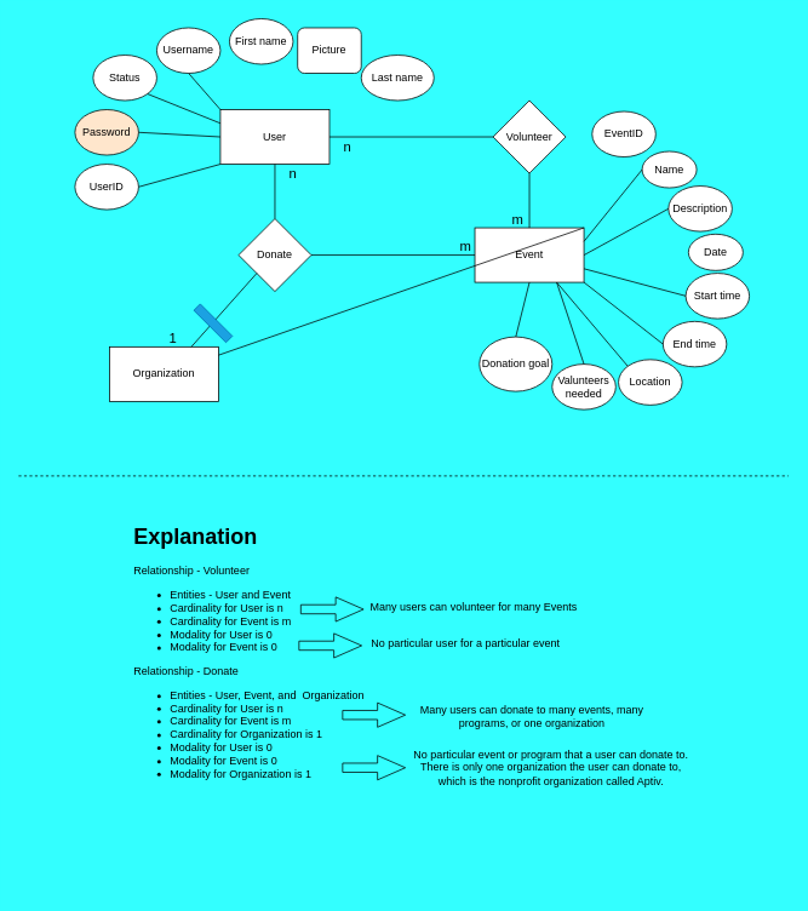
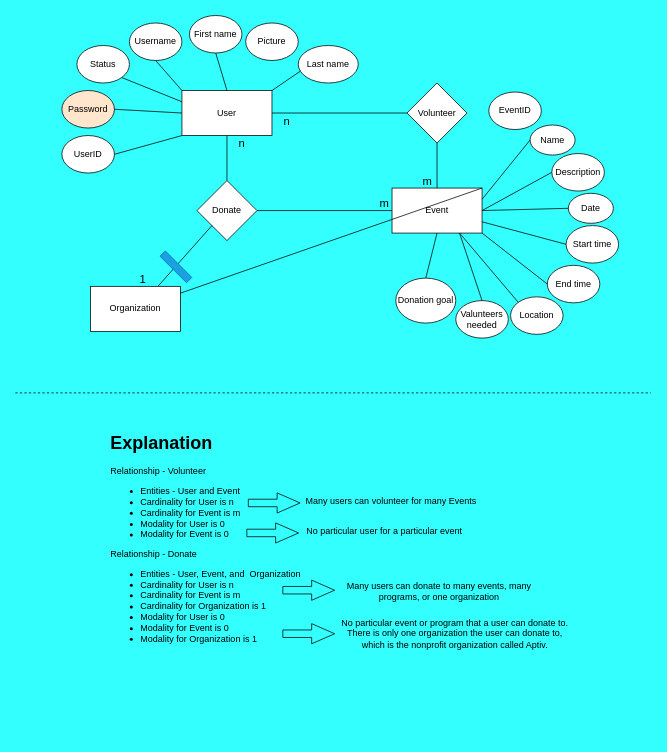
  <mxCell id="0" />
  <mxCell id="1" parent="0" />
  <mxCell id="2" value="User" style="rounded=0;whiteSpace=wrap;html=1;" parent="1" vertex="1"><mxGeometry x="242" y="120" width="120" height="60" as="geometry" /></mxCell>
  <mxCell id="3" value="First name" style="ellipse;whiteSpace=wrap;html=1;" parent="1" vertex="1"><mxGeometry x="252" y="20" width="70" height="50" as="geometry" /></mxCell>
  <mxCell id="4" value="Last name" style="ellipse;whiteSpace=wrap;html=1;" parent="1" vertex="1"><mxGeometry x="397" y="60" width="80" height="50" as="geometry" /></mxCell>
  <mxCell id="5" value="Password" style="ellipse;whiteSpace=wrap;html=1;fillColor=#ffe6cc;" parent="1" vertex="1"><mxGeometry x="82" y="120" width="70" height="50" as="geometry" /></mxCell>
  <mxCell id="6" value="Username" style="ellipse;whiteSpace=wrap;html=1;" parent="1" vertex="1"><mxGeometry x="172" y="30" width="70" height="50" as="geometry" /></mxCell>
- <mxCell id="7" value="Picture" style="whiteSpace=wrap;html=1;rounded=1;" parent="1" vertex="1"><mxGeometry x="327" y="30" width="70" height="50" as="geometry" /></mxCell>
+ <mxCell id="7" value="Picture" style="ellipse;whiteSpace=wrap;html=1;" parent="1" vertex="1"><mxGeometry x="327" y="30" width="70" height="50" as="geometry" /></mxCell>
  <mxCell id="8" value="UserID" style="ellipse;whiteSpace=wrap;html=1;" parent="1" vertex="1"><mxGeometry x="82" y="180" width="70" height="50" as="geometry" /></mxCell>
+ <mxCell id="9" value="" style="endArrow=none;html=1;entryX=0.038;entryY=0.681;entryDx=0;entryDy=0;exitX=1;exitY=0;exitDx=0;exitDy=0;entryPerimeter=0;" parent="1" source="2" target="4" edge="1"><mxGeometry width="50" height="50" relative="1" as="geometry"><mxPoint x="432" y="150" as="sourcePoint" /><mxPoint x="447" y="80" as="targetPoint" /></mxGeometry></mxCell>
+ <mxCell id="10" value="" style="endArrow=none;html=1;entryX=0.5;entryY=1;entryDx=0;entryDy=0;exitX=0.5;exitY=0;exitDx=0;exitDy=0;" parent="1" source="2" target="3" edge="1"><mxGeometry width="50" height="50" relative="1" as="geometry"><mxPoint x="482" y="440" as="sourcePoint" /><mxPoint x="532" y="390" as="targetPoint" /></mxGeometry></mxCell>
  <mxCell id="11" value="" style="endArrow=none;html=1;entryX=0.5;entryY=1;entryDx=0;entryDy=0;exitX=0;exitY=0;exitDx=0;exitDy=0;" parent="1" source="2" target="6" edge="1"><mxGeometry width="50" height="50" relative="1" as="geometry"><mxPoint x="482" y="440" as="sourcePoint" /><mxPoint x="532" y="390" as="targetPoint" /></mxGeometry></mxCell>
  <mxCell id="12" value="" style="endArrow=none;html=1;entryX=1;entryY=0.5;entryDx=0;entryDy=0;exitX=0;exitY=0.5;exitDx=0;exitDy=0;" parent="1" source="2" target="5" edge="1"><mxGeometry width="50" height="50" relative="1" as="geometry"><mxPoint x="482" y="440" as="sourcePoint" /><mxPoint x="532" y="390" as="targetPoint" /></mxGeometry></mxCell>
  <mxCell id="13" value="" style="endArrow=none;html=1;exitX=1;exitY=0.5;exitDx=0;exitDy=0;entryX=0;entryY=1;entryDx=0;entryDy=0;" parent="1" source="8" target="2" edge="1"><mxGeometry width="50" height="50" relative="1" as="geometry"><mxPoint x="482" y="440" as="sourcePoint" /><mxPoint x="532" y="390" as="targetPoint" /></mxGeometry></mxCell>
  <mxCell id="14" value="Volunteer" style="rhombus;whiteSpace=wrap;html=1;" parent="1" vertex="1"><mxGeometry x="542" y="110" width="80" height="80" as="geometry" /></mxCell>
  <mxCell id="15" value="" style="endArrow=none;html=1;exitX=1;exitY=0.5;exitDx=0;exitDy=0;entryX=0;entryY=0.5;entryDx=0;entryDy=0;" parent="1" source="2" target="14" edge="1"><mxGeometry width="50" height="50" relative="1" as="geometry"><mxPoint x="482" y="440" as="sourcePoint" /><mxPoint x="532" y="390" as="targetPoint" /></mxGeometry></mxCell>
  <mxCell id="16" value="Event" style="rounded=0;whiteSpace=wrap;html=1;" parent="1" vertex="1"><mxGeometry x="522" y="250" width="120" height="60" as="geometry" /></mxCell>
  <mxCell id="17" value="" style="endArrow=none;html=1;entryX=0.5;entryY=1;entryDx=0;entryDy=0;exitX=0.5;exitY=0;exitDx=0;exitDy=0;startArrow=none;" parent="1" source="16" target="14" edge="1"><mxGeometry width="50" height="50" relative="1" as="geometry"><mxPoint x="482" y="440" as="sourcePoint" /><mxPoint x="532" y="390" as="targetPoint" /></mxGeometry></mxCell>
  <mxCell id="18" value="Donate" style="rhombus;whiteSpace=wrap;html=1;" parent="1" vertex="1"><mxGeometry x="262" y="240" width="80" height="80" as="geometry" /></mxCell>
  <mxCell id="19" value="" style="endArrow=none;html=1;entryX=0.5;entryY=1;entryDx=0;entryDy=0;exitX=0.5;exitY=0;exitDx=0;exitDy=0;" parent="1" source="18" target="2" edge="1"><mxGeometry width="50" height="50" relative="1" as="geometry"><mxPoint x="482" y="440" as="sourcePoint" /><mxPoint x="532" y="390" as="targetPoint" /></mxGeometry></mxCell>
  <mxCell id="20" value="" style="endArrow=none;html=1;exitX=1;exitY=0.5;exitDx=0;exitDy=0;entryX=0;entryY=0.5;entryDx=0;entryDy=0;" parent="1" source="18" target="16" edge="1"><mxGeometry width="50" height="50" relative="1" as="geometry"><mxPoint x="482" y="440" as="sourcePoint" /><mxPoint x="532" y="390" as="targetPoint" /></mxGeometry></mxCell>
  <mxCell id="21" value="Status" style="ellipse;whiteSpace=wrap;html=1;" parent="1" vertex="1"><mxGeometry x="102" y="60" width="70" height="50" as="geometry" /></mxCell>
  <mxCell id="22" value="" style="endArrow=none;html=1;exitX=1;exitY=1;exitDx=0;exitDy=0;entryX=0;entryY=0.25;entryDx=0;entryDy=0;" parent="1" source="21" target="2" edge="1"><mxGeometry width="50" height="50" relative="1" as="geometry"><mxPoint x="482" y="440" as="sourcePoint" /><mxPoint x="532" y="390" as="targetPoint" /></mxGeometry></mxCell>
  <mxCell id="23" value="Organization" style="rounded=0;whiteSpace=wrap;html=1;" parent="1" vertex="1"><mxGeometry x="120" y="381" width="120" height="60" as="geometry" /></mxCell>
  <mxCell id="24" value="" style="endArrow=none;html=1;entryX=0;entryY=1;entryDx=0;entryDy=0;exitX=0.75;exitY=0;exitDx=0;exitDy=0;" parent="1" source="23" target="18" edge="1"><mxGeometry width="50" height="50" relative="1" as="geometry"><mxPoint x="482" y="440" as="sourcePoint" /><mxPoint x="532" y="390" as="targetPoint" /></mxGeometry></mxCell>
  <mxCell id="25" value="EventID" style="ellipse;whiteSpace=wrap;html=1;" parent="1" vertex="1"><mxGeometry x="651" y="122" width="70" height="50" as="geometry" /></mxCell>
  <mxCell id="26" value="Name" style="ellipse;whiteSpace=wrap;html=1;" parent="1" vertex="1"><mxGeometry x="706" y="166" width="60" height="40" as="geometry" /></mxCell>
  <mxCell id="27" value="Description" style="ellipse;whiteSpace=wrap;html=1;" parent="1" vertex="1"><mxGeometry x="735" y="204" width="70" height="50" as="geometry" /></mxCell>
  <mxCell id="28" value="Start time" style="ellipse;whiteSpace=wrap;html=1;" parent="1" vertex="1"><mxGeometry x="754" y="300" width="70" height="50" as="geometry" /></mxCell>
  <mxCell id="29" value="Valunteers needed" style="ellipse;whiteSpace=wrap;html=1;" parent="1" vertex="1"><mxGeometry x="607" y="400" width="70" height="50" as="geometry" /></mxCell>
  <mxCell id="30" value="Location" style="ellipse;whiteSpace=wrap;html=1;" parent="1" vertex="1"><mxGeometry x="680" y="395" width="70" height="50" as="geometry" /></mxCell>
  <mxCell id="31" value="End time" style="ellipse;whiteSpace=wrap;html=1;" parent="1" vertex="1"><mxGeometry x="729" y="353" width="70" height="50" as="geometry" /></mxCell>
  <mxCell id="32" value="Donation goal" style="ellipse;whiteSpace=wrap;html=1;" parent="1" vertex="1"><mxGeometry x="527" y="370" width="80" height="60" as="geometry" /></mxCell>
  <mxCell id="33" value="" style="endArrow=none;html=1;entryX=0.5;entryY=1;entryDx=0;entryDy=0;exitX=0.5;exitY=0;exitDx=0;exitDy=0;" parent="1" source="32" target="16" edge="1"><mxGeometry width="50" height="50" relative="1" as="geometry"><mxPoint x="562" y="380" as="sourcePoint" /><mxPoint x="612" y="330" as="targetPoint" /></mxGeometry></mxCell>
  <mxCell id="34" value="" style="endArrow=none;html=1;entryX=0.5;entryY=0;entryDx=0;entryDy=0;exitX=0.75;exitY=1;exitDx=0;exitDy=0;" parent="1" source="16" target="29" edge="1"><mxGeometry width="50" height="50" relative="1" as="geometry"><mxPoint x="632" y="330" as="sourcePoint" /><mxPoint x="532" y="390" as="targetPoint" /></mxGeometry></mxCell>
  <mxCell id="35" value="" style="endArrow=none;html=1;entryX=0;entryY=0;entryDx=0;entryDy=0;exitX=0.75;exitY=1;exitDx=0;exitDy=0;" parent="1" source="16" target="30" edge="1"><mxGeometry width="50" height="50" relative="1" as="geometry"><mxPoint x="632" y="330" as="sourcePoint" /><mxPoint x="532" y="390" as="targetPoint" /></mxGeometry></mxCell>
  <mxCell id="36" value="" style="endArrow=none;html=1;entryX=0;entryY=0.5;entryDx=0;entryDy=0;exitX=1;exitY=1;exitDx=0;exitDy=0;" parent="1" source="16" target="31" edge="1"><mxGeometry width="50" height="50" relative="1" as="geometry"><mxPoint x="482" y="440" as="sourcePoint" /><mxPoint x="532" y="390" as="targetPoint" /></mxGeometry></mxCell>
  <mxCell id="37" value="" style="endArrow=none;html=1;entryX=0;entryY=0.5;entryDx=0;entryDy=0;exitX=1;exitY=0.75;exitDx=0;exitDy=0;" parent="1" source="16" target="28" edge="1"><mxGeometry width="50" height="50" relative="1" as="geometry"><mxPoint x="482" y="440" as="sourcePoint" /><mxPoint x="532" y="390" as="targetPoint" /></mxGeometry></mxCell>
  <mxCell id="38" value="" style="endArrow=none;html=1;entryX=0;entryY=0.5;entryDx=0;entryDy=0;exitX=1;exitY=0.5;exitDx=0;exitDy=0;" parent="1" source="16" target="27" edge="1"><mxGeometry width="50" height="50" relative="1" as="geometry"><mxPoint x="652" y="370" as="sourcePoint" /><mxPoint x="702" y="320" as="targetPoint" /></mxGeometry></mxCell>
  <mxCell id="39" value="" style="endArrow=none;html=1;entryX=0;entryY=0.5;entryDx=0;entryDy=0;exitX=1;exitY=0.25;exitDx=0;exitDy=0;" parent="1" source="16" target="26" edge="1"><mxGeometry width="50" height="50" relative="1" as="geometry"><mxPoint x="482" y="440" as="sourcePoint" /><mxPoint x="532" y="390" as="targetPoint" /></mxGeometry></mxCell>
  <mxCell id="40" value="" style="endArrow=none;html=1;exitX=1;exitY=0;exitDx=0;exitDy=0;" parent="1" source="16" target="23" edge="1"><mxGeometry width="50" height="50" relative="1" as="geometry"><mxPoint x="482" y="440" as="sourcePoint" /><mxPoint x="532" y="390" as="targetPoint" /></mxGeometry></mxCell>
  <mxCell id="41" value="Date" style="ellipse;whiteSpace=wrap;html=1;" parent="1" vertex="1"><mxGeometry x="757" y="257" width="60" height="40" as="geometry" /></mxCell>
+ <mxCell id="42" value="" style="endArrow=none;html=1;entryX=0;entryY=0.5;entryDx=0;entryDy=0;exitX=1;exitY=0.5;exitDx=0;exitDy=0;" parent="1" source="16" target="41" edge="1"><mxGeometry width="50" height="50" relative="1" as="geometry"><mxPoint x="482" y="440" as="sourcePoint" /><mxPoint x="532" y="390" as="targetPoint" /></mxGeometry></mxCell>
  <mxCell id="43" value="&lt;font style=&quot;font-size: 15px&quot;&gt;m&lt;/font&gt;" style="text;html=1;strokeColor=none;fillColor=none;align=center;verticalAlign=middle;whiteSpace=wrap;rounded=0;" parent="1" vertex="1"><mxGeometry x="492" y="260" width="40" height="20" as="geometry" /></mxCell>
  <mxCell id="44" value="&lt;font style=&quot;font-size: 15px&quot;&gt;m&lt;/font&gt;" style="text;html=1;strokeColor=none;fillColor=none;align=center;verticalAlign=middle;whiteSpace=wrap;rounded=0;rotation=0;" parent="1" vertex="1"><mxGeometry x="552" y="230" width="35" height="20" as="geometry" /></mxCell>
  <mxCell id="45" value="&lt;font style=&quot;font-size: 15px&quot;&gt;n&lt;/font&gt;" style="text;html=1;strokeColor=none;fillColor=none;align=center;verticalAlign=middle;whiteSpace=wrap;rounded=0;" parent="1" vertex="1"><mxGeometry x="302" y="180" width="40" height="20" as="geometry" /></mxCell>
  <mxCell id="46" value="&lt;font style=&quot;font-size: 15px&quot;&gt;n&lt;/font&gt;" style="text;html=1;strokeColor=none;fillColor=none;align=center;verticalAlign=middle;whiteSpace=wrap;rounded=0;" parent="1" vertex="1"><mxGeometry x="362" y="150" width="40" height="20" as="geometry" /></mxCell>
  <mxCell id="47" value="&lt;span style=&quot;font-size: 15px&quot;&gt;1&lt;/span&gt;" style="text;html=1;strokeColor=none;fillColor=none;align=center;verticalAlign=middle;whiteSpace=wrap;rounded=0;" parent="1" vertex="1"><mxGeometry x="170" y="361" width="40" height="20" as="geometry" /></mxCell>
  <mxCell id="48" value="&lt;h1&gt;Explanation&lt;/h1&gt;&lt;p&gt;&lt;span&gt;Relationship - Volunteer&lt;/span&gt;&lt;br&gt;&lt;/p&gt;&lt;p&gt;&lt;/p&gt;&lt;ul&gt;&lt;li&gt;&lt;span&gt;Entities - User and Event&lt;/span&gt;&lt;/li&gt;&lt;li&gt;&lt;span&gt;Cardinality for User is n&lt;/span&gt;&lt;/li&gt;&lt;li&gt;Cardinality for Event is m&lt;/li&gt;&lt;li&gt;Modality for User is 0&lt;/li&gt;&lt;li&gt;Modality for Event is 0&lt;/li&gt;&lt;/ul&gt;&lt;div&gt;Relationship - Donate&lt;/div&gt;&lt;div&gt;&lt;ul&gt;&lt;li&gt;Entities - User, Event, and&amp;nbsp; Organization&lt;/li&gt;&lt;li&gt;Cardinality for User is n&lt;/li&gt;&lt;li&gt;Cardinality for Event is m&lt;/li&gt;&lt;li&gt;Cardinality for Organization is 1&lt;/li&gt;&lt;li&gt;Modality for User is 0&lt;/li&gt;&lt;li&gt;Modality for Event is 0&lt;/li&gt;&lt;li&gt;Modality for Organization is 1&lt;/li&gt;&lt;/ul&gt;&lt;/div&gt;&lt;p&gt;&lt;/p&gt;" style="text;html=1;strokeColor=none;fillColor=none;spacing=5;spacingTop=-20;whiteSpace=wrap;overflow=hidden;rounded=0;" parent="1" vertex="1"><mxGeometry x="142" y="570" width="320" height="410" as="geometry" /></mxCell>
  <mxCell id="49" value="Many users can volunteer for many Events" style="text;html=1;strokeColor=none;fillColor=none;align=center;verticalAlign=middle;whiteSpace=wrap;rounded=0;" parent="1" vertex="1"><mxGeometry x="391" y="648" width="260" height="40" as="geometry" /></mxCell>
  <mxCell id="50" value="No particular user for a particular event" style="text;html=1;strokeColor=none;fillColor=none;align=center;verticalAlign=middle;whiteSpace=wrap;rounded=0;" parent="1" vertex="1"><mxGeometry x="382" y="688" width="260" height="40" as="geometry" /></mxCell>
  <mxCell id="51" value="" style="shape=flexArrow;endArrow=classic;html=1;endWidth=15.862;endSize=9.876;" parent="1" edge="1"><mxGeometry width="50" height="50" relative="1" as="geometry"><mxPoint x="376" y="844" as="sourcePoint" /><mxPoint x="446" y="844" as="targetPoint" /></mxGeometry></mxCell>
  <mxCell id="52" value="Many users can donate to many events, many programs, or one organization" style="text;html=1;strokeColor=none;fillColor=none;align=center;verticalAlign=middle;whiteSpace=wrap;rounded=0;" parent="1" vertex="1"><mxGeometry x="435" y="768" width="300" height="40" as="geometry" /></mxCell>
  <mxCell id="53" value="" style="rounded=0;whiteSpace=wrap;html=1;fillColor=#1ba1e2;strokeColor=#006EAF;fontColor=#ffffff;rotation=45;" parent="1" vertex="1"><mxGeometry x="209" y="350" width="50" height="10" as="geometry" /></mxCell>
  <mxCell id="54" value="No particular event or program that a user can donate to. There is only one organization the user can donate to,&lt;br&gt;which is the nonprofit organization called Aptiv." style="text;html=1;strokeColor=none;fillColor=none;align=center;verticalAlign=middle;whiteSpace=wrap;rounded=0;" parent="1" vertex="1"><mxGeometry x="446" y="824" width="320" height="40" as="geometry" /></mxCell>
  <mxCell id="55" value="" style="shape=flexArrow;endArrow=classic;html=1;endWidth=15.862;endSize=9.876;" edge="1" parent="1"><mxGeometry width="50" height="50" relative="1" as="geometry"><mxPoint x="376" y="786" as="sourcePoint" /><mxPoint x="446" y="786" as="targetPoint" /></mxGeometry></mxCell>
  <mxCell id="56" value="" style="shape=flexArrow;endArrow=classic;html=1;endWidth=15.862;endSize=9.876;" edge="1" parent="1"><mxGeometry width="50" height="50" relative="1" as="geometry"><mxPoint x="330" y="669.71" as="sourcePoint" /><mxPoint x="400" y="669.71" as="targetPoint" /></mxGeometry></mxCell>
  <mxCell id="57" value="" style="shape=flexArrow;endArrow=classic;html=1;endWidth=15.862;endSize=9.876;" edge="1" parent="1"><mxGeometry width="50" height="50" relative="1" as="geometry"><mxPoint x="328" y="709.71" as="sourcePoint" /><mxPoint x="398" y="709.71" as="targetPoint" /></mxGeometry></mxCell>
  <mxCell id="58" value="" style="endArrow=none;dashed=1;html=1;rounded=0;" edge="1" parent="1"><mxGeometry width="50" height="50" relative="1" as="geometry"><mxPoint y="523" as="sourcePoint" x="20" /><mxPoint x="867" y="523" as="targetPoint" /></mxGeometry></mxCell>
